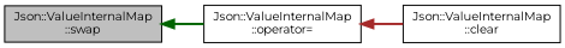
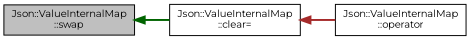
  digraph {
    fontname=Montserrat
    rankdir=LR
    node [color=black fillcolor=white fontname=Montserrat fontsize=10 shape=record style=filled]
    edge [dir=back fontname=Montserrat fontsize=10 labelfontname=FreeSans labelfontsize=10 style=bold]
    n1 [fillcolor=grey75 fontcolor=black height=0.2 label="Json::ValueInternalMap\l::swap" width=0.4]
-   n2 [height=0.2 label="Json::ValueInternalMap\l::operator=" width=0.4]
-   n3 [height=0.2 label="Json::ValueInternalMap\l::clear" width=0.4]
+   n2 [height=0.2 label="Json::ValueInternalMap\l::clear=" width=0.4]
+   n3 [height=0.2 label="Json::ValueInternalMap\l::operator" width=0.4]
    n1 -> n2 [color=darkgreen]
    n2 -> n3 [color=brown]
  }
